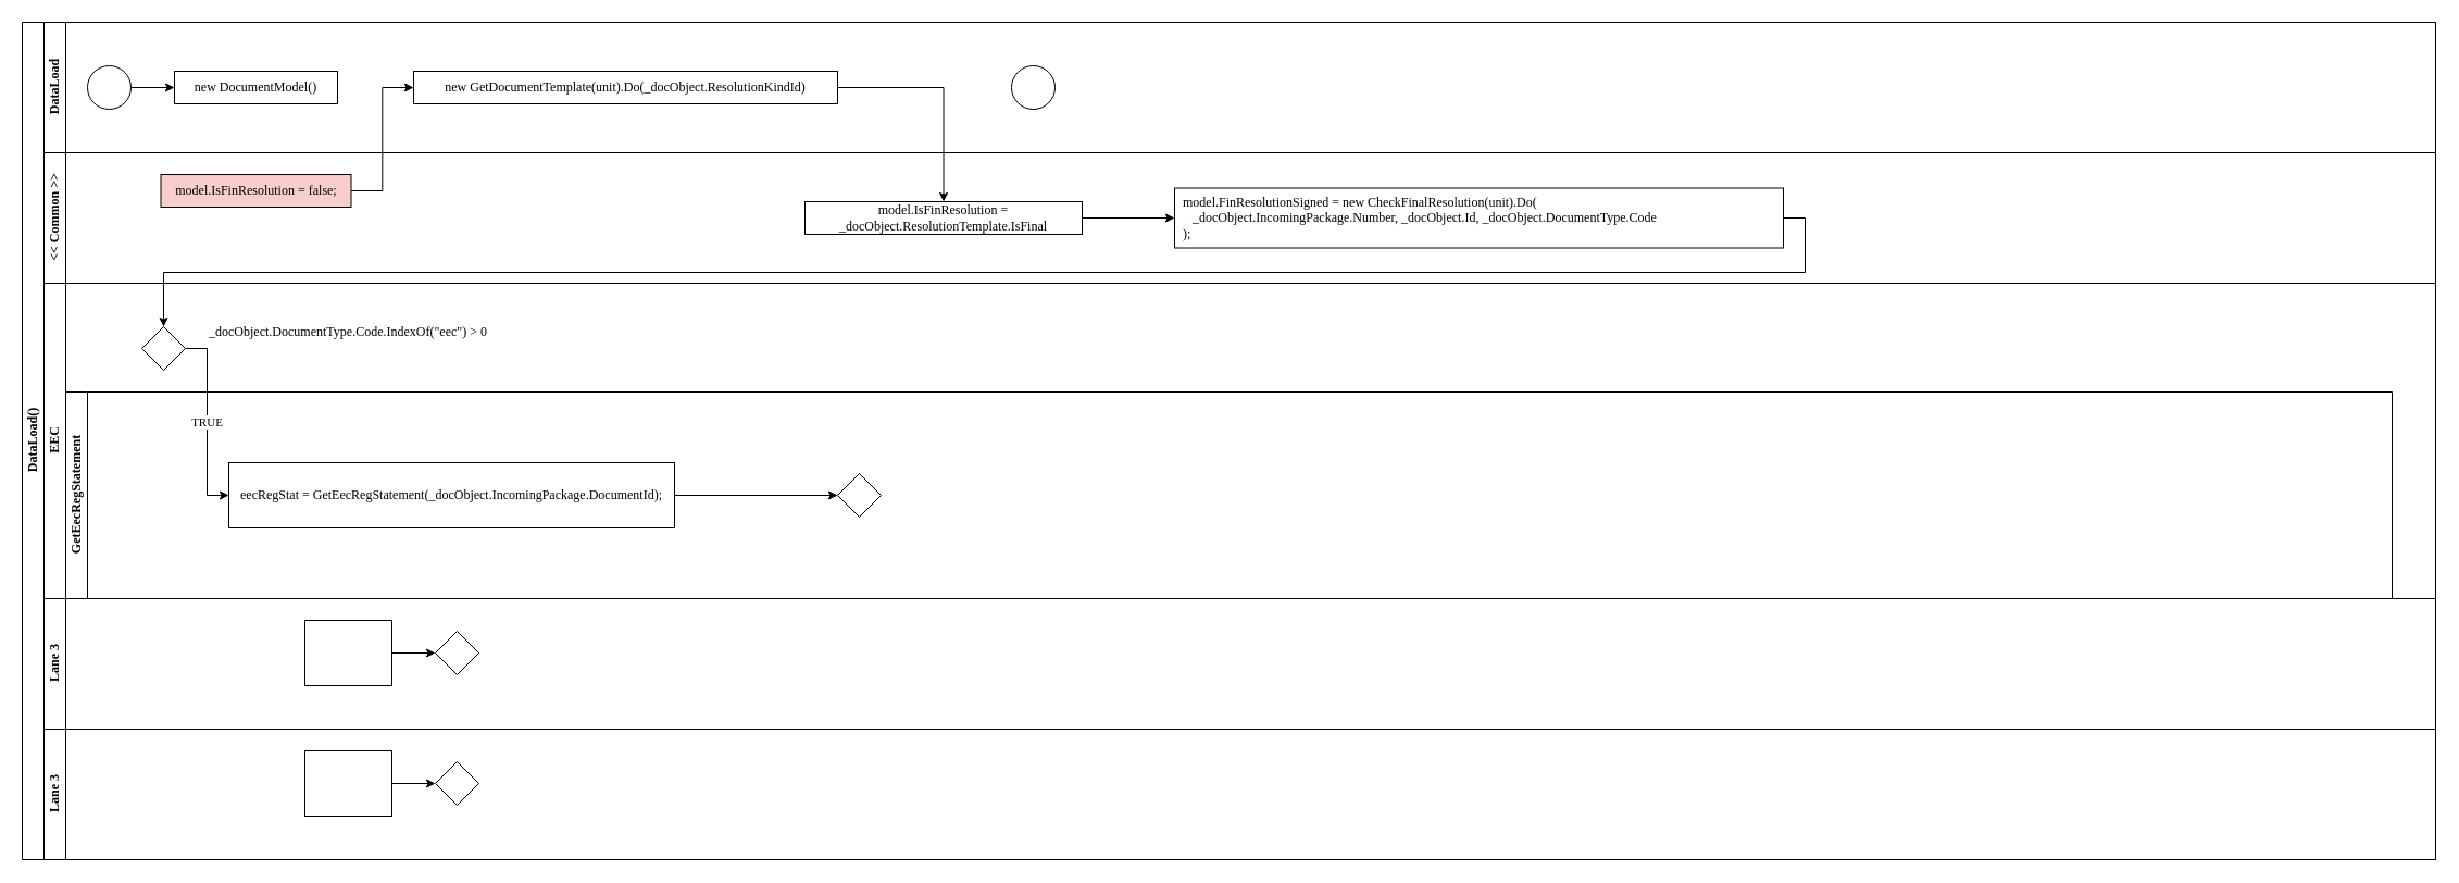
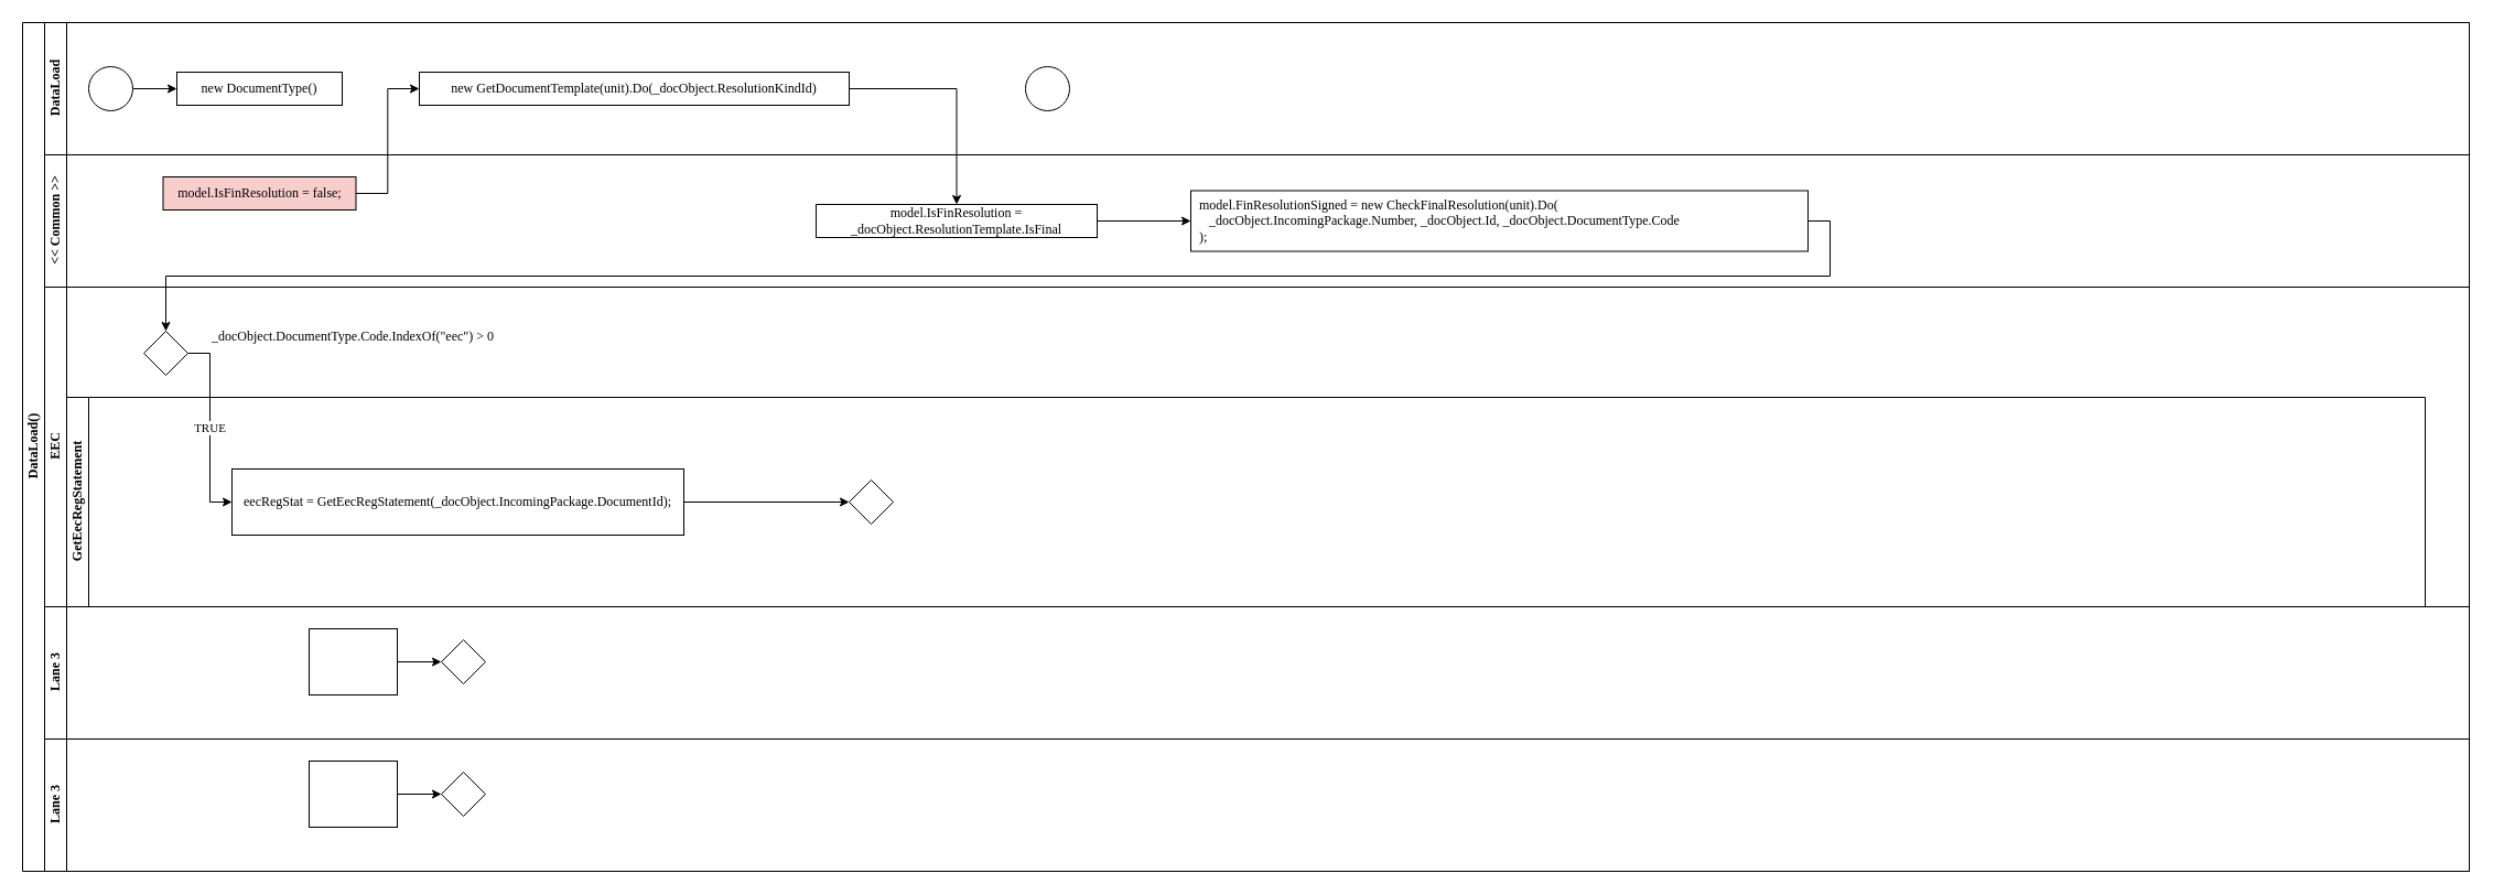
  <mxCell id="0" />
  <mxCell id="1" parent="0" />
  <mxCell id="2" value="DataLoad()" style="swimlane;html=1;childLayout=stackLayout;resizeParent=1;resizeParentMax=0;horizontal=0;startSize=20;horizontalStack=0;fontFamily=Verdana;" parent="1" vertex="1"><mxGeometry x="20" y="20" width="2220" height="770" as="geometry" /></mxCell>
  <mxCell id="3" value="DataLoad" style="swimlane;html=1;startSize=20;horizontal=0;fontFamily=Verdana;" parent="2" vertex="1"><mxGeometry x="20" width="2200" height="120" as="geometry" /></mxCell>
- <mxCell id="4" value="new DocumentModel()" style="rounded=0;whiteSpace=wrap;html=1;fontFamily=Verdana;fontSize=12;fontColor=#000000;align=center;" parent="3" vertex="1"><mxGeometry x="120" y="45" width="150" height="30" as="geometry" /></mxCell>
+ <mxCell id="4" value="new DocumentType()" style="rounded=0;whiteSpace=wrap;html=1;fontFamily=Verdana;fontSize=12;fontColor=#000000;align=center;" parent="3" vertex="1"><mxGeometry x="120" y="45" width="150" height="30" as="geometry" /></mxCell>
  <mxCell id="5" value="" style="ellipse;whiteSpace=wrap;html=1;fontFamily=Verdana;" parent="3" vertex="1"><mxGeometry x="890" y="40" width="40" height="40" as="geometry" /></mxCell>
  <mxCell id="6" value="" style="ellipse;whiteSpace=wrap;html=1;fontFamily=Verdana;" parent="3" vertex="1"><mxGeometry x="40" y="40" width="40" height="40" as="geometry" /></mxCell>
  <mxCell id="7" value="" style="edgeStyle=orthogonalEdgeStyle;rounded=0;orthogonalLoop=1;jettySize=auto;html=1;fontFamily=Verdana;" parent="3" source="6" target="4" edge="1"><mxGeometry relative="1" as="geometry" /></mxCell>
  <mxCell id="8" value="new GetDocumentTemplate(unit).Do(_docObject.ResolutionKindId)" style="rounded=0;whiteSpace=wrap;html=1;fontFamily=Verdana;fontSize=12;fontColor=#000000;align=center;" vertex="1" parent="3"><mxGeometry x="340" y="45" width="390" height="30" as="geometry" /></mxCell>
  <mxCell id="9" value="&amp;lt;&amp;lt; Common &amp;gt;&amp;gt;" style="swimlane;html=1;startSize=20;horizontal=0;fontFamily=Verdana;" parent="2" vertex="1"><mxGeometry x="20" y="120" width="2200" height="120" as="geometry" /></mxCell>
  <mxCell id="10" value="model.IsFinResolution = false;" style="rounded=0;whiteSpace=wrap;html=1;fontFamily=Verdana;fontSize=12;fontColor=#000000;align=center;fillColor=#f8cecc;" parent="9" vertex="1"><mxGeometry x="107.5" y="20" width="175" height="30" as="geometry" /></mxCell>
  <mxCell id="11" style="edgeStyle=orthogonalEdgeStyle;rounded=0;orthogonalLoop=1;jettySize=auto;html=1;fontFamily=Verdana;" edge="1" parent="9" source="12" target="13"><mxGeometry relative="1" as="geometry" /></mxCell>
  <mxCell id="12" value="model.IsFinResolution = _docObject.ResolutionTemplate.IsFinal" style="rounded=0;whiteSpace=wrap;html=1;fontFamily=Verdana;fontSize=12;fontColor=#000000;align=center;" vertex="1" parent="9"><mxGeometry x="700" y="45" width="255" height="30" as="geometry" /></mxCell>
  <mxCell id="13" value="&lt;div&gt;&amp;nbsp; model.FinResolutionSigned = new CheckFinalResolution(unit).Do(&lt;/div&gt;&lt;div&gt;&amp;nbsp; &amp;nbsp; &amp;nbsp;_docObject.IncomingPackage.Number, _docObject.Id, _docObject.DocumentType.Code&lt;/div&gt;&lt;div style=&quot;&quot;&gt;&amp;nbsp; );&lt;/div&gt;" style="rounded=0;whiteSpace=wrap;html=1;fontFamily=Verdana;fontSize=12;fontColor=#000000;align=left;" vertex="1" parent="9"><mxGeometry x="1040" y="32.5" width="560" height="55" as="geometry" /></mxCell>
  <mxCell id="14" value="EEC" style="swimlane;html=1;startSize=20;horizontal=0;fontFamily=Verdana;" parent="2" vertex="1"><mxGeometry x="20" y="240" width="2200" height="290" as="geometry" /></mxCell>
  <mxCell id="15" value="TRUE" style="edgeStyle=orthogonalEdgeStyle;rounded=0;orthogonalLoop=1;jettySize=auto;html=1;exitX=1;exitY=0.5;exitDx=0;exitDy=0;entryX=0;entryY=0.5;entryDx=0;entryDy=0;fontFamily=Verdana;" edge="1" parent="14" source="16" target="20"><mxGeometry relative="1" as="geometry"><mxPoint x="190" y="160" as="targetPoint" /></mxGeometry></mxCell>
  <mxCell id="16" value="" style="rhombus;whiteSpace=wrap;html=1;fontFamily=Verdana;fontSize=12;fontColor=#000000;align=center;" parent="14" vertex="1"><mxGeometry x="90" y="40" width="40" height="40" as="geometry" /></mxCell>
  <mxCell id="17" value="_docObject.DocumentType.Code.IndexOf(&quot;eec&quot;) &amp;gt; 0" style="text;html=1;strokeColor=none;fillColor=none;align=center;verticalAlign=middle;whiteSpace=wrap;rounded=0;fontFamily=Verdana;" vertex="1" parent="14"><mxGeometry x="120" y="30" width="320" height="30" as="geometry" /></mxCell>
  <mxCell id="18" value="GetEecRegStatement" style="swimlane;html=1;startSize=20;horizontal=0;fontFamily=Verdana;" vertex="1" parent="14"><mxGeometry x="20" y="100" width="2140" height="190" as="geometry" /></mxCell>
  <mxCell id="19" value="" style="edgeStyle=orthogonalEdgeStyle;rounded=0;orthogonalLoop=1;jettySize=auto;html=1;endArrow=classic;endFill=1;fontFamily=Verdana;" edge="1" parent="18" source="20" target="21"><mxGeometry relative="1" as="geometry" /></mxCell>
  <mxCell id="20" value="eecRegStat = GetEecRegStatement(_docObject.IncomingPackage.DocumentId);" style="rounded=0;whiteSpace=wrap;html=1;fontFamily=Verdana;fontSize=12;fontColor=#000000;align=center;" vertex="1" parent="18"><mxGeometry x="150" y="65" width="410" height="60" as="geometry" /></mxCell>
  <mxCell id="21" value="" style="rhombus;whiteSpace=wrap;html=1;fontFamily=Verdana;fontSize=12;fontColor=#000000;align=center;" vertex="1" parent="18"><mxGeometry x="710" y="75" width="40" height="40" as="geometry" /></mxCell>
  <mxCell id="22" value="Lane 3" style="swimlane;html=1;startSize=20;horizontal=0;fontFamily=Verdana;" vertex="1" parent="2"><mxGeometry x="20" y="530" width="2200" height="120" as="geometry" /></mxCell>
  <mxCell id="23" value="" style="edgeStyle=orthogonalEdgeStyle;rounded=0;orthogonalLoop=1;jettySize=auto;html=1;endArrow=classic;endFill=1;fontFamily=Verdana;" edge="1" parent="22" source="24" target="25"><mxGeometry relative="1" as="geometry" /></mxCell>
  <mxCell id="24" value="" style="rounded=0;whiteSpace=wrap;html=1;fontFamily=Verdana;fontSize=12;fontColor=#000000;align=center;" vertex="1" parent="22"><mxGeometry x="240" y="20" width="80" height="60" as="geometry" /></mxCell>
  <mxCell id="25" value="" style="rhombus;whiteSpace=wrap;html=1;fontFamily=Verdana;fontSize=12;fontColor=#000000;align=center;" vertex="1" parent="22"><mxGeometry x="360" y="30" width="40" height="40" as="geometry" /></mxCell>
  <mxCell id="26" value="Lane 3" style="swimlane;html=1;startSize=20;horizontal=0;fontFamily=Verdana;" vertex="1" parent="2"><mxGeometry x="20" y="650" width="2200" height="120" as="geometry" /></mxCell>
  <mxCell id="27" value="" style="edgeStyle=orthogonalEdgeStyle;rounded=0;orthogonalLoop=1;jettySize=auto;html=1;endArrow=classic;endFill=1;fontFamily=Verdana;" edge="1" parent="26" source="28" target="29"><mxGeometry relative="1" as="geometry" /></mxCell>
  <mxCell id="28" value="" style="rounded=0;whiteSpace=wrap;html=1;fontFamily=Verdana;fontSize=12;fontColor=#000000;align=center;" vertex="1" parent="26"><mxGeometry x="240" y="20" width="80" height="60" as="geometry" /></mxCell>
  <mxCell id="29" value="" style="rhombus;whiteSpace=wrap;html=1;fontFamily=Verdana;fontSize=12;fontColor=#000000;align=center;" vertex="1" parent="26"><mxGeometry x="360" y="30" width="40" height="40" as="geometry" /></mxCell>
  <mxCell id="30" style="edgeStyle=orthogonalEdgeStyle;rounded=0;orthogonalLoop=1;jettySize=auto;html=1;entryX=0;entryY=0.5;entryDx=0;entryDy=0;fontFamily=Verdana;" edge="1" parent="2" source="10" target="8"><mxGeometry relative="1" as="geometry" /></mxCell>
  <mxCell id="31" style="edgeStyle=orthogonalEdgeStyle;rounded=0;orthogonalLoop=1;jettySize=auto;html=1;entryX=0.5;entryY=0;entryDx=0;entryDy=0;fontFamily=Verdana;exitX=1;exitY=0.5;exitDx=0;exitDy=0;" edge="1" parent="2" source="8" target="12"><mxGeometry relative="1" as="geometry" /></mxCell>
  <mxCell id="32" style="edgeStyle=orthogonalEdgeStyle;rounded=0;orthogonalLoop=1;jettySize=auto;html=1;entryX=0.5;entryY=0;entryDx=0;entryDy=0;fontFamily=Verdana;exitX=1;exitY=0.5;exitDx=0;exitDy=0;" edge="1" parent="2" source="13" target="16"><mxGeometry relative="1" as="geometry"><Array as="points"><mxPoint x="1640" y="180" /><mxPoint x="1640" y="230" /><mxPoint x="130" y="230" /></Array></mxGeometry></mxCell>
